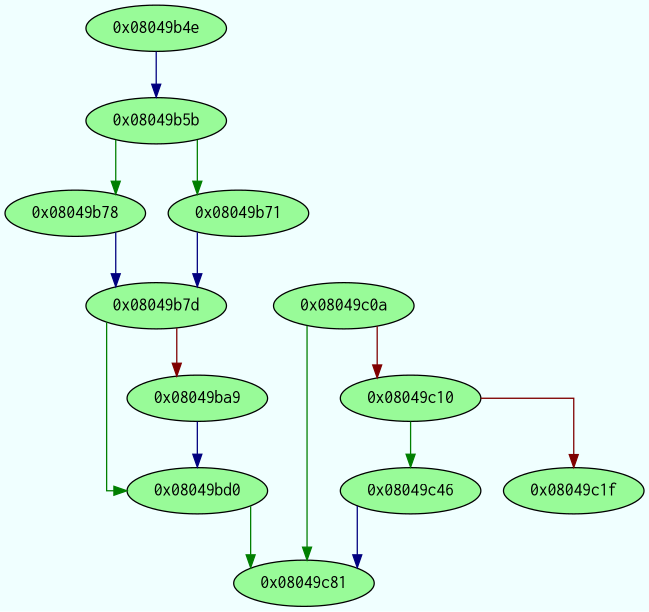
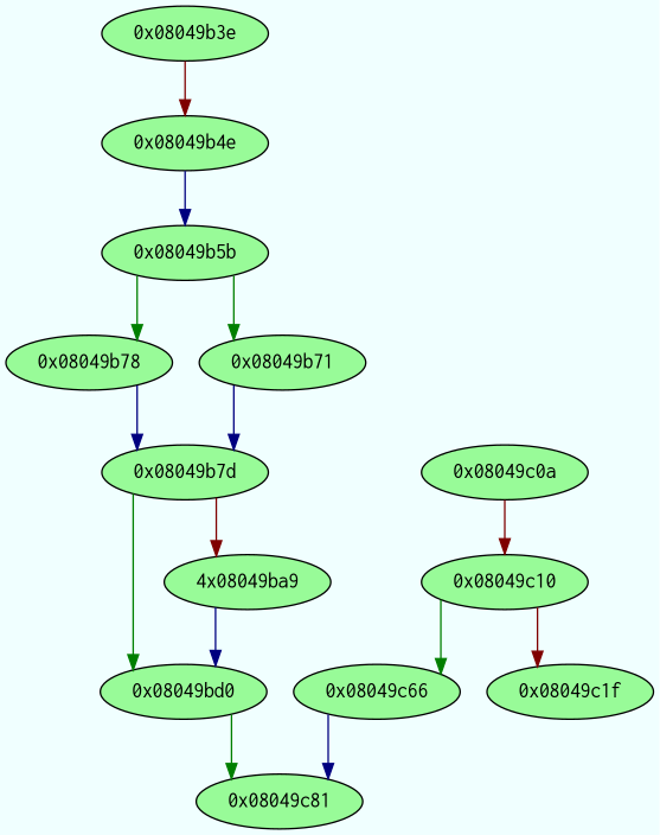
  digraph {
    bgcolor=azure
    fontname=Courier
    fontsize=8
    splines=ortho
    node [color=black fillcolor=palegreen fontname=Courier style=filled]
    edge [arrowhead=normal color="#007f00"]
+   n1 [label="0x08049b3e"]
    n2 [label="0x08049b4e"]
    n3 [label="0x08049b5b"]
    n4 [label="0x08049b78"]
    n5 [label="0x08049b71"]
    n6 [label="0x08049b7d"]
    n7 [label="0x08049bd0"]
-   n8 [label="0x08049ba9"]
+   n8 [label="4x08049ba9"]
    n9 [label="0x08049c81"]
    n10 [label="0x08049c0a"]
    n11 [label="0x08049c10"]
-   n12 [label="0x08049c46"]
+   n12 [label="0x08049c66"]
    n13 [label="0x08049c1f"]
+   n1 -> n2 [color="#7f0000"]
    n2 -> n3 [color="#00007f"]
    n3 -> n4
    n3 -> n5
    n4 -> n6 [color="#00007f"]
    n5 -> n6 [color="#00007f"]
    n6 -> n7
    n6 -> n8 [color="#7f0000"]
    n7 -> n9
    n8 -> n7 [color="#00007f"]
-   n10 -> n9
    n10 -> n11 [color="#7f0000"]
    n11 -> n12
    n11 -> n13 [color="#7f0000"]
    n12 -> n9 [color="#00007f"]
  }
